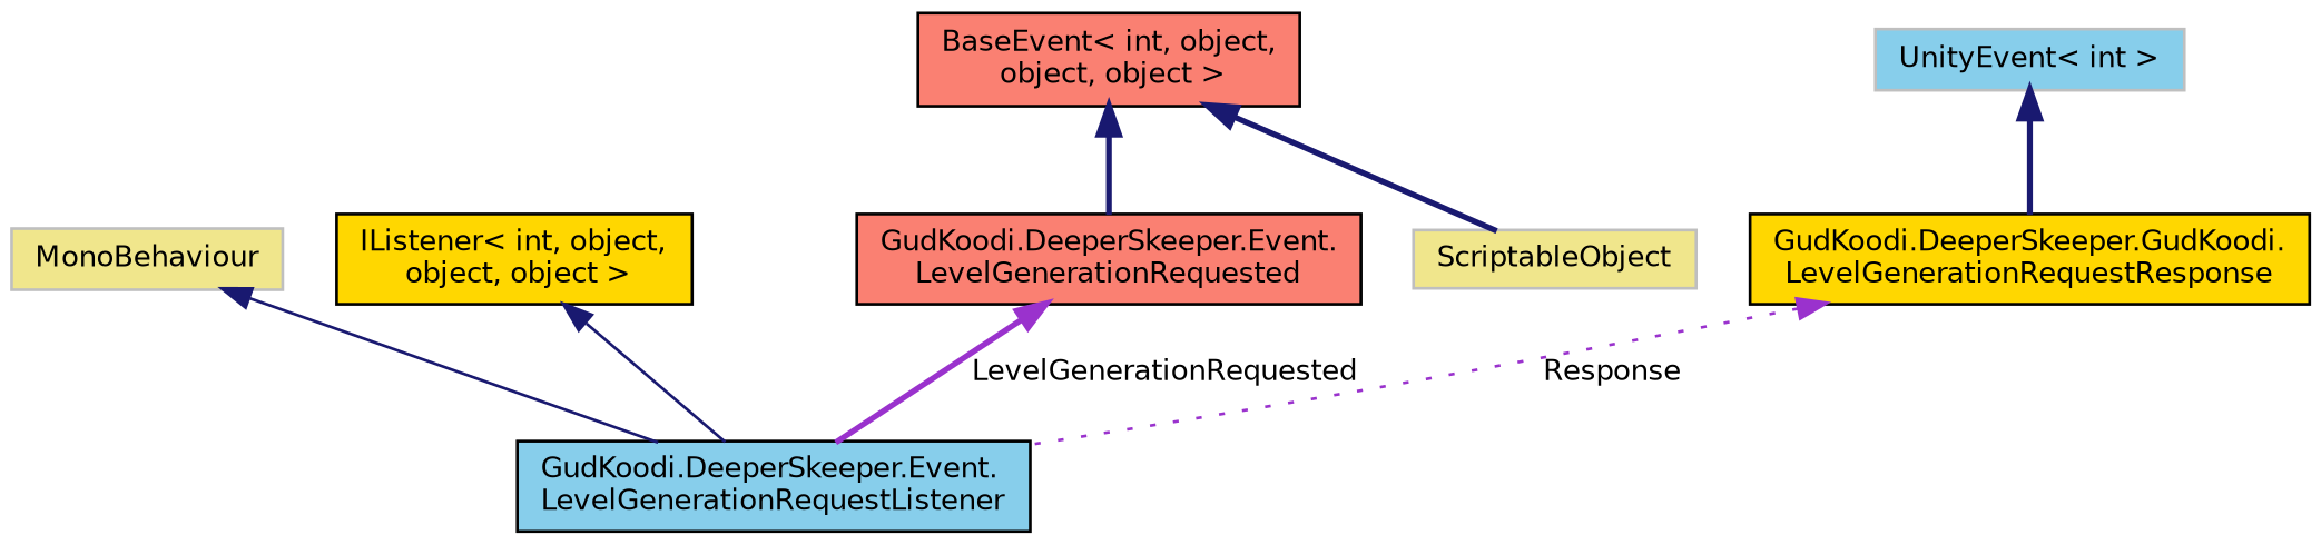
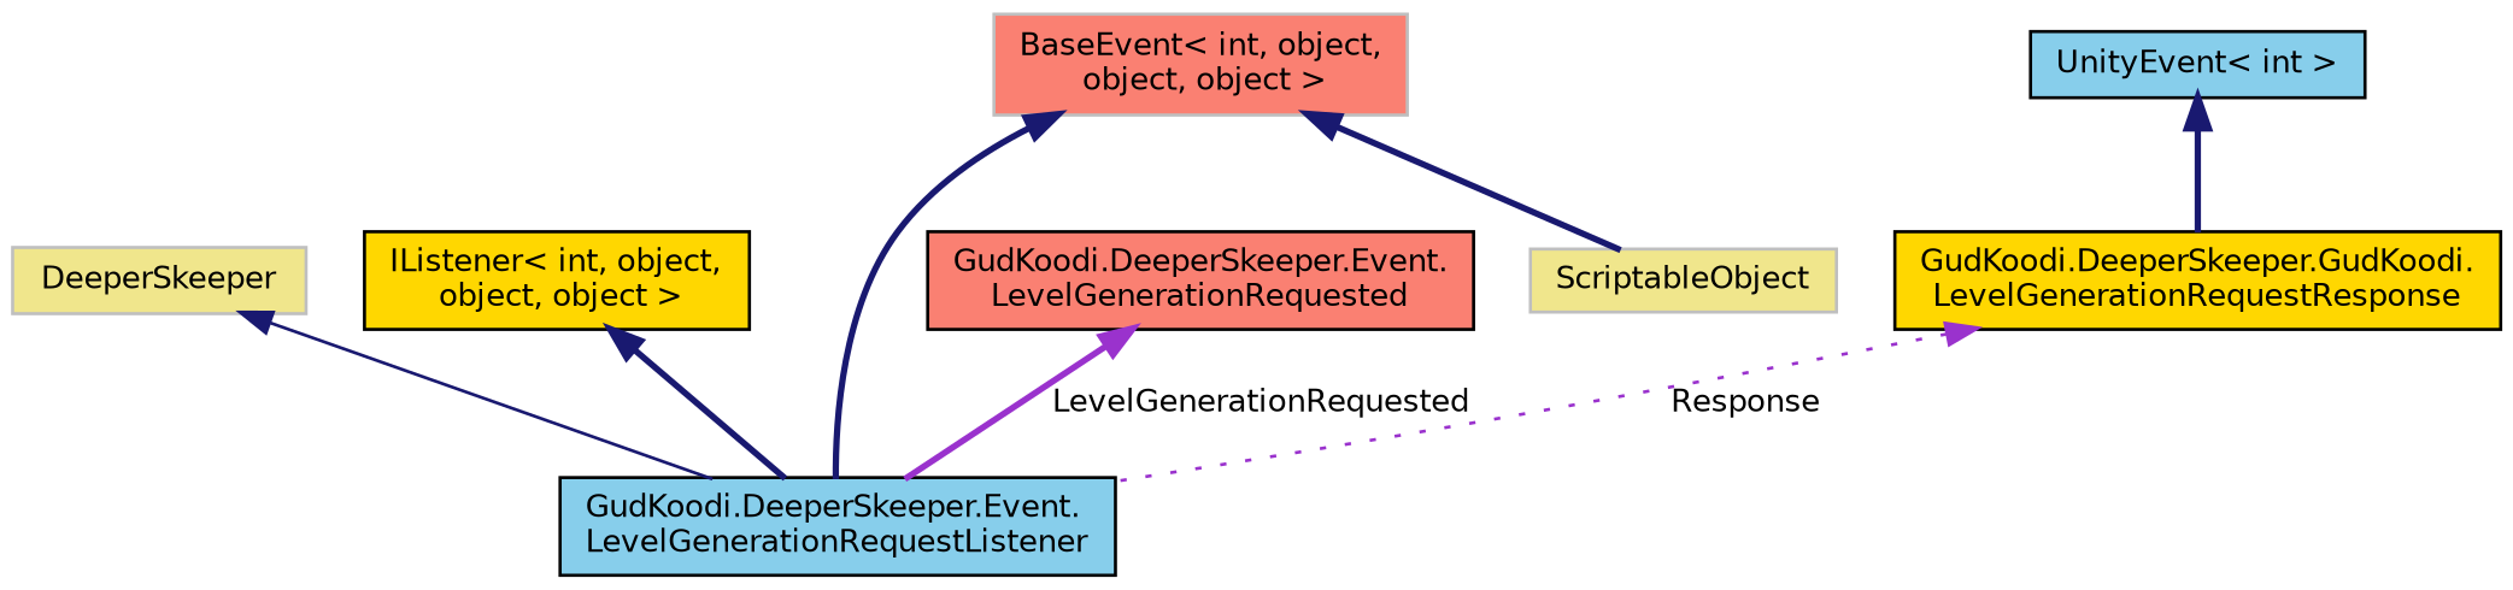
  digraph {
    rankdir=TB
    node [color=black fillcolor=skyblue fontname=Helvetica fontsize=10 shape=record style=filled]
    edge [color=midnightblue dir=back fontname=Helvetica fontsize=10 labelfontname=Helvetica labelfontsize=10 style=bold]
    n1 [fontcolor=black height=0.2 label="GudKoodi.DeeperSkeeper.Event.\lLevelGenerationRequestListener" width=0.4]
-   n2 [color=grey75 fillcolor=khaki height=0.2 label=MonoBehaviour width=0.4]
+   n2 [color=grey75 fillcolor=khaki height=0.2 label=DeeperSkeeper width=0.4]
    n3 [fillcolor=gold height=0.2 label="IListener\< int, object,\l object, object \>" width=0.4]
    n4 [fillcolor=salmon height=0.2 label="GudKoodi.DeeperSkeeper.Event.\lLevelGenerationRequested" width=0.4]
-   n5 [fillcolor=salmon height=0.2 label="BaseEvent\< int, object,\l object, object \>" width=0.4]
+   n5 [color=grey75 fillcolor=salmon height=0.2 label="BaseEvent\< int, object,\l object, object \>" width=0.4]
    n6 [color=grey75 fillcolor=khaki height=0.2 label=ScriptableObject width=0.4]
    n7 [fillcolor=gold height=0.2 label="GudKoodi.DeeperSkeeper.GudKoodi.\lLevelGenerationRequestResponse" width=0.4]
-   n8 [color=grey75 height=0.2 label="UnityEvent\< int \>" width=0.4]
+   n8 [height=0.2 label="UnityEvent\< int \>" width=0.4]
    n2 -> n1 [style=solid]
-   n3 -> n1 [style=solid]
+   n3 -> n1
    n4 -> n1 [color=darkorchid3 label=" LevelGenerationRequested"]
-   n5 -> n4
+   n5 -> n1
    n5 -> n6
    n7 -> n1 [color=darkorchid3 label=" Response" style=dotted]
    n8 -> n7
  }
